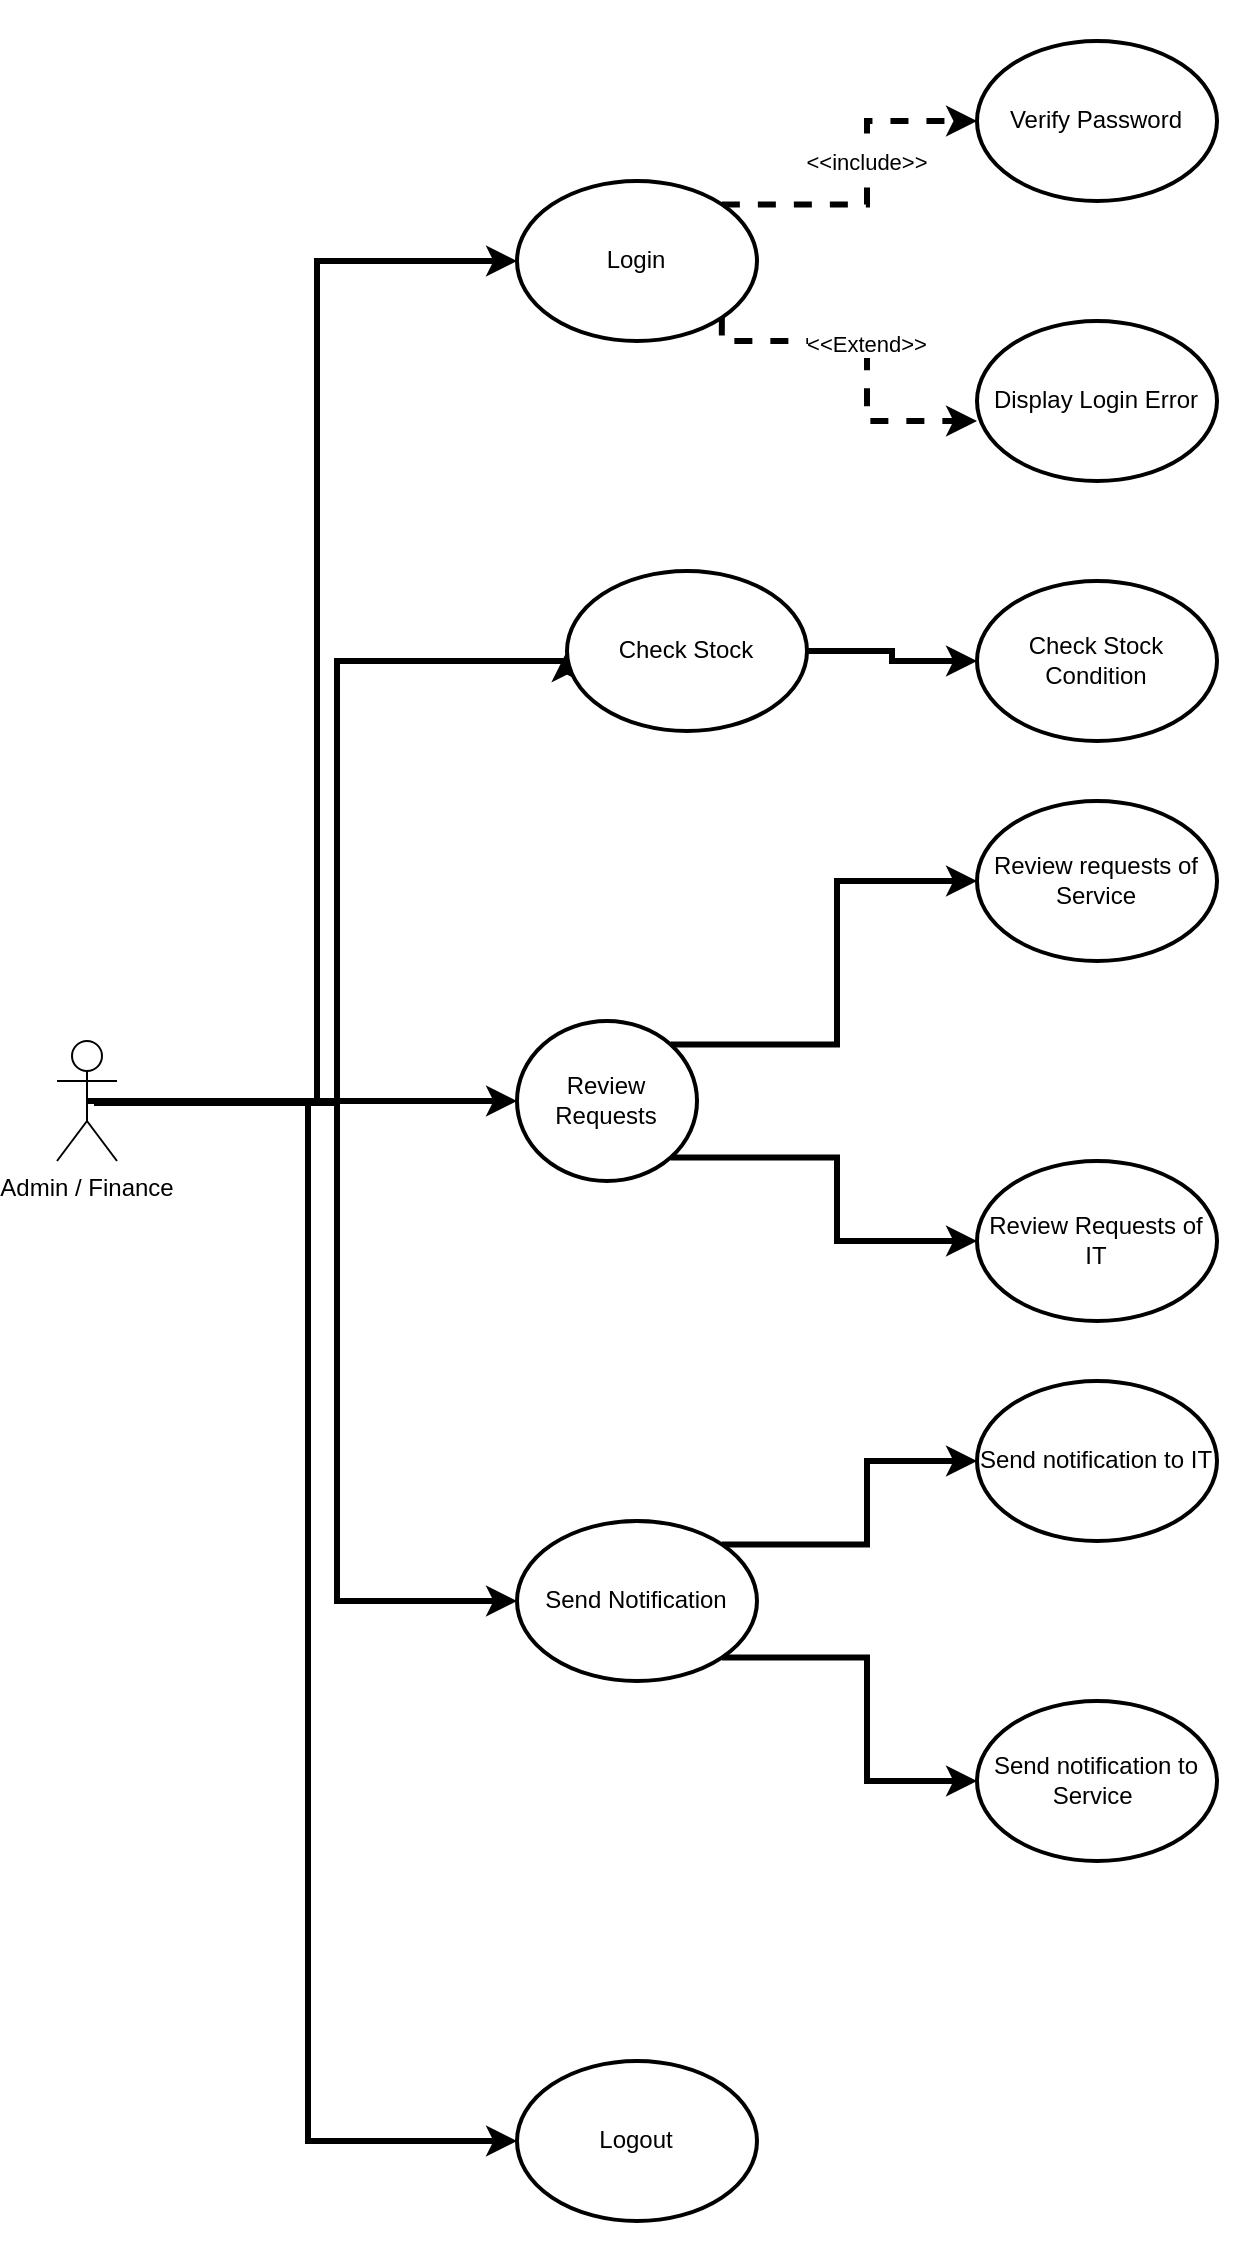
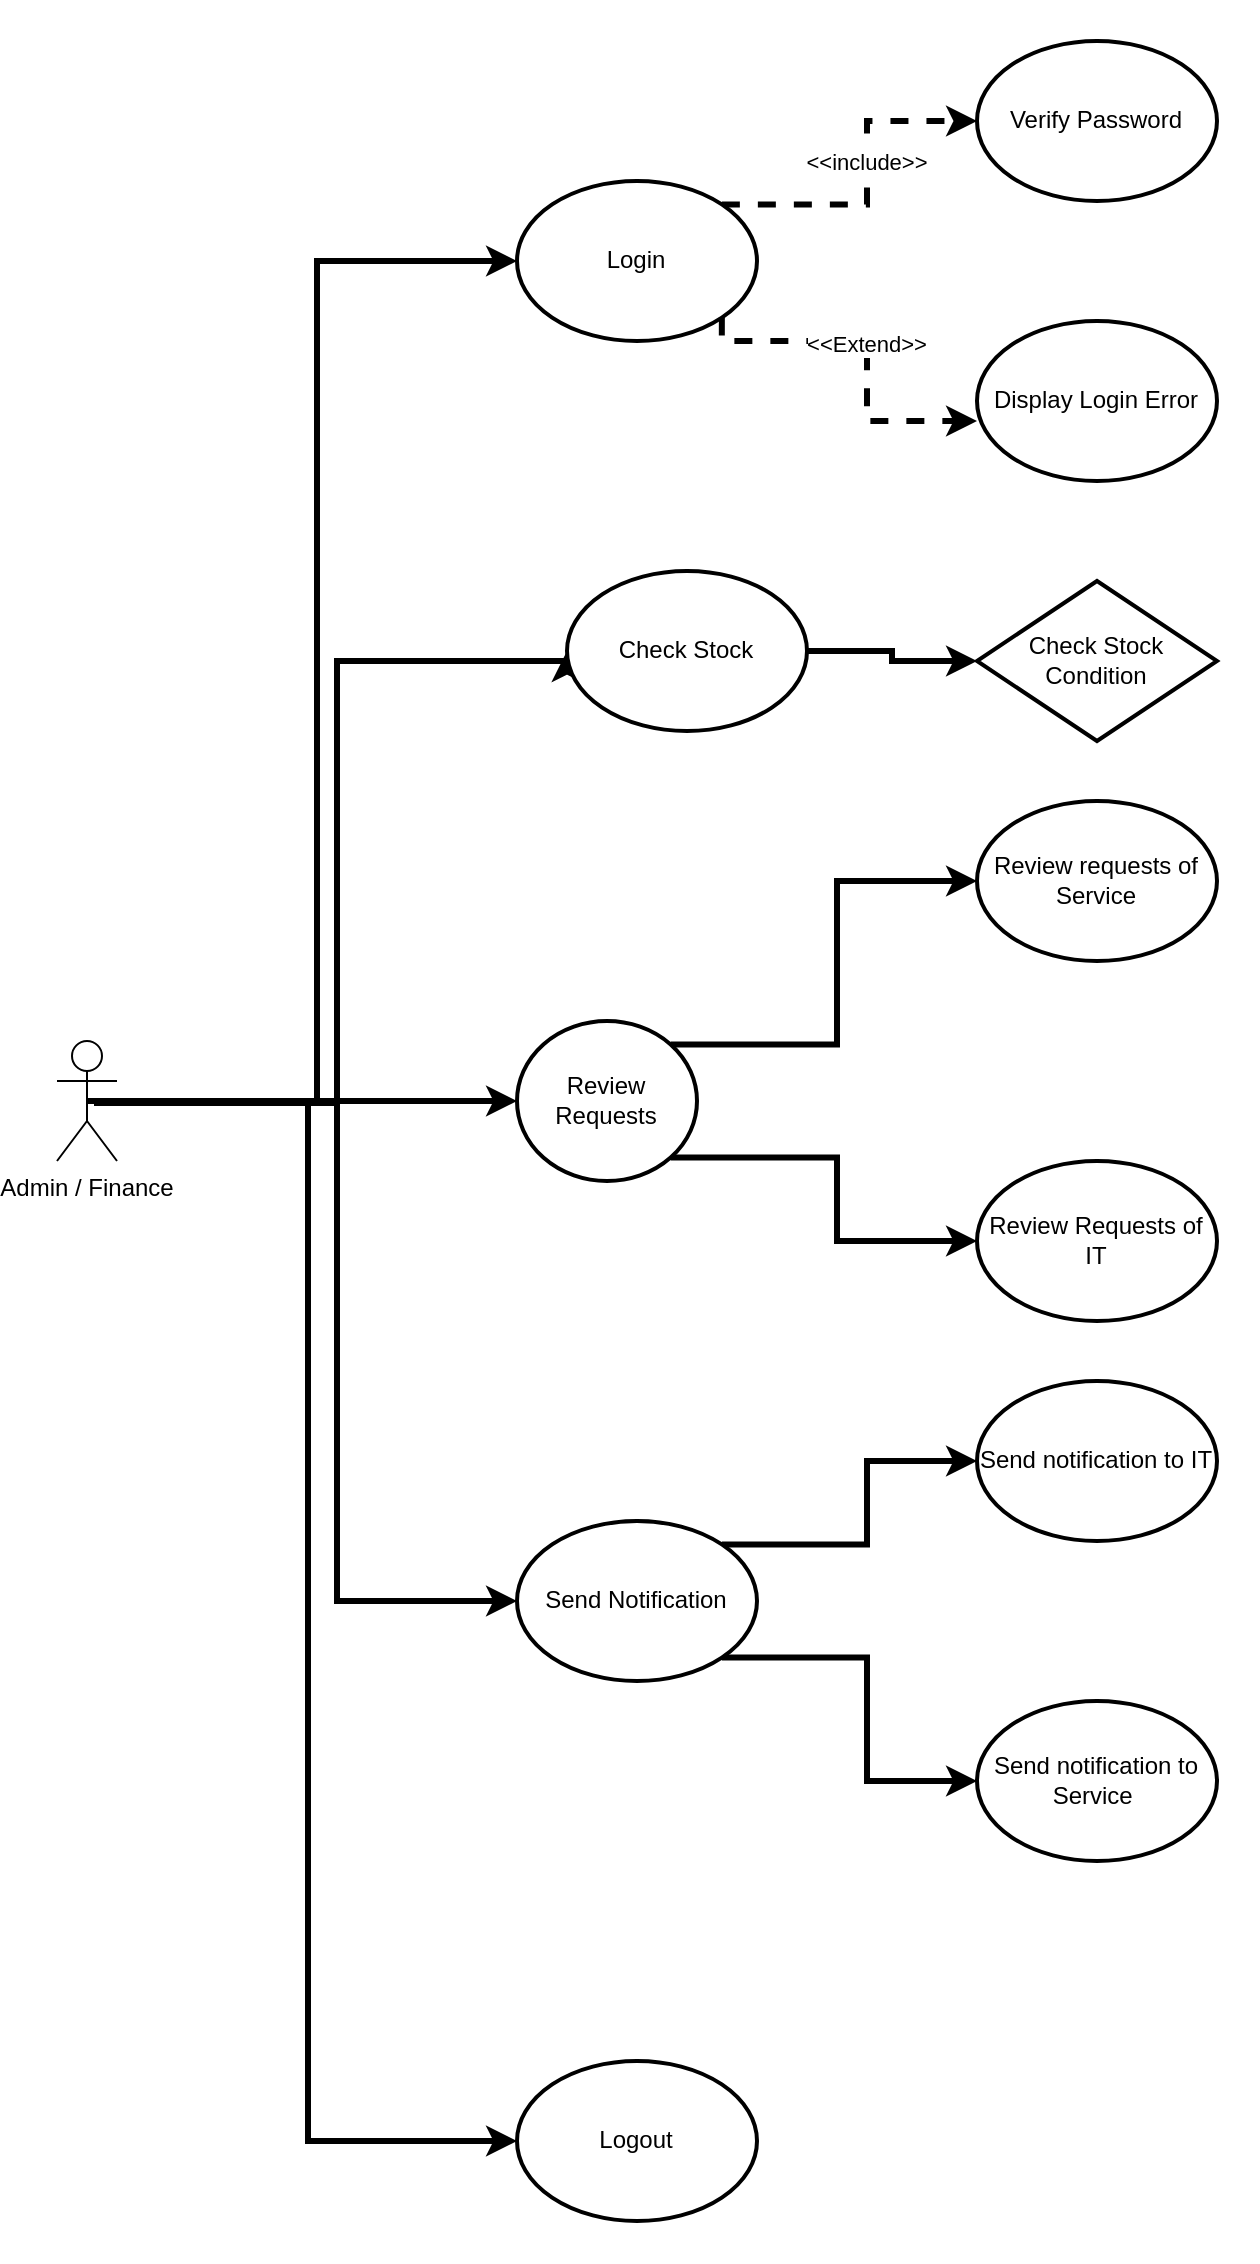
  <mxCell id="0" />
  <mxCell id="1" parent="0" />
  <mxCell id="2" style="edgeStyle=orthogonalEdgeStyle;rounded=0;orthogonalLoop=1;jettySize=auto;html=1;exitX=0.5;exitY=0.5;exitDx=0;exitDy=0;exitPerimeter=0;entryX=0;entryY=0.5;entryDx=0;entryDy=0;strokeWidth=3;" parent="1" source="7" target="10" edge="1"><mxGeometry relative="1" as="geometry"><Array as="points"><mxPoint x="150" y="550" /><mxPoint x="150" y="130" /></Array></mxGeometry></mxCell>
  <mxCell id="3" style="edgeStyle=orthogonalEdgeStyle;rounded=0;orthogonalLoop=1;jettySize=auto;html=1;entryX=0;entryY=0.5;entryDx=0;entryDy=0;strokeWidth=3;" parent="1" target="12" edge="1"><mxGeometry relative="1" as="geometry"><mxPoint x="40" y="550" as="sourcePoint" /><Array as="points"><mxPoint x="40" y="551" /><mxPoint x="160" y="551" /><mxPoint x="160" y="330" /></Array></mxGeometry></mxCell>
  <mxCell id="4" style="edgeStyle=orthogonalEdgeStyle;rounded=0;orthogonalLoop=1;jettySize=auto;html=1;exitX=0.5;exitY=0.5;exitDx=0;exitDy=0;exitPerimeter=0;strokeWidth=3;" parent="1" source="7" target="16" edge="1"><mxGeometry relative="1" as="geometry" /></mxCell>
  <mxCell id="5" style="edgeStyle=orthogonalEdgeStyle;rounded=0;orthogonalLoop=1;jettySize=auto;html=1;entryX=0;entryY=0.5;entryDx=0;entryDy=0;strokeWidth=3;" parent="1" source="7" target="21" edge="1"><mxGeometry relative="1" as="geometry"><Array as="points"><mxPoint x="160" y="550" /><mxPoint x="160" y="800" /></Array></mxGeometry></mxCell>
  <mxCell id="6" style="edgeStyle=orthogonalEdgeStyle;rounded=0;orthogonalLoop=1;jettySize=auto;html=1;entryX=0;entryY=0.5;entryDx=0;entryDy=0;strokeWidth=3;" parent="1" target="24" edge="1"><mxGeometry relative="1" as="geometry"><mxPoint x="40" y="550" as="sourcePoint" /></mxGeometry></mxCell>
  <mxCell id="7" value="Admin / Finance" style="shape=umlActor;verticalLabelPosition=bottom;verticalAlign=top;html=1;outlineConnect=0;" parent="1" vertex="1"><mxGeometry x="20" y="520" width="30" height="60" as="geometry" /></mxCell>
  <mxCell id="8" style="edgeStyle=orthogonalEdgeStyle;rounded=0;orthogonalLoop=1;jettySize=auto;html=1;exitX=1;exitY=0;exitDx=0;exitDy=0;entryX=0;entryY=0.5;entryDx=0;entryDy=0;dashed=1;strokeWidth=3;" parent="1" source="10" target="25" edge="1"><mxGeometry relative="1" as="geometry" /></mxCell>
  <mxCell id="9" value="&amp;lt;&amp;lt;include&amp;gt;&amp;gt;" style="edgeLabel;html=1;align=center;verticalAlign=middle;resizable=0;points=[];" parent="8" vertex="1" connectable="0"><mxGeometry x="0.114" y="1" relative="1" as="geometry"><mxPoint as="offset" /></mxGeometry></mxCell>
  <mxCell id="10" value="Login" style="ellipse;whiteSpace=wrap;html=1;strokeWidth=2;" parent="1" vertex="1"><mxGeometry x="250" y="90" width="120" height="80" as="geometry" /></mxCell>
  <mxCell id="11" style="edgeStyle=orthogonalEdgeStyle;rounded=0;orthogonalLoop=1;jettySize=auto;html=1;exitX=1;exitY=0.5;exitDx=0;exitDy=0;entryX=0;entryY=0.5;entryDx=0;entryDy=0;strokeWidth=3;" parent="1" source="12" target="13" edge="1"><mxGeometry relative="1" as="geometry" /></mxCell>
  <mxCell id="12" value="Check Stock" style="ellipse;whiteSpace=wrap;html=1;strokeWidth=2;" parent="1" vertex="1"><mxGeometry x="275" y="285" width="120" height="80" as="geometry" /></mxCell>
- <mxCell id="13" value="Check Stock Condition" style="ellipse;whiteSpace=wrap;html=1;strokeWidth=2;" parent="1" vertex="1"><mxGeometry x="480" y="290" width="120" height="80" as="geometry" /></mxCell>
+ <mxCell id="13" value="Check Stock Condition" style="rhombus;whiteSpace=wrap;html=1;strokeWidth=2;" parent="1" vertex="1"><mxGeometry x="480" y="290" width="120" height="80" as="geometry" /></mxCell>
  <mxCell id="14" style="edgeStyle=orthogonalEdgeStyle;rounded=0;orthogonalLoop=1;jettySize=auto;html=1;exitX=1;exitY=0;exitDx=0;exitDy=0;entryX=0;entryY=0.5;entryDx=0;entryDy=0;strokeWidth=3;" parent="1" source="16" target="17" edge="1"><mxGeometry relative="1" as="geometry" /></mxCell>
  <mxCell id="15" style="edgeStyle=orthogonalEdgeStyle;rounded=0;orthogonalLoop=1;jettySize=auto;html=1;exitX=1;exitY=1;exitDx=0;exitDy=0;entryX=0;entryY=0.5;entryDx=0;entryDy=0;strokeWidth=3;" parent="1" source="16" target="18" edge="1"><mxGeometry relative="1" as="geometry" /></mxCell>
  <mxCell id="16" value="Review Requests" style="ellipse;whiteSpace=wrap;html=1;strokeWidth=2;" parent="1" vertex="1"><mxGeometry x="250" y="510" width="90" height="80" as="geometry" /></mxCell>
  <mxCell id="17" value="Review requests of Service" style="ellipse;whiteSpace=wrap;html=1;strokeWidth=2;" parent="1" vertex="1"><mxGeometry x="480" y="400" width="120" height="80" as="geometry" /></mxCell>
  <mxCell id="18" value="Review Requests of IT" style="ellipse;whiteSpace=wrap;html=1;strokeWidth=2;" parent="1" vertex="1"><mxGeometry x="480" y="580" width="120" height="80" as="geometry" /></mxCell>
  <mxCell id="19" style="edgeStyle=orthogonalEdgeStyle;rounded=0;orthogonalLoop=1;jettySize=auto;html=1;exitX=1;exitY=0;exitDx=0;exitDy=0;entryX=0;entryY=0.5;entryDx=0;entryDy=0;strokeWidth=3;" parent="1" source="21" target="22" edge="1"><mxGeometry relative="1" as="geometry" /></mxCell>
  <mxCell id="20" style="edgeStyle=orthogonalEdgeStyle;rounded=0;orthogonalLoop=1;jettySize=auto;html=1;exitX=1;exitY=1;exitDx=0;exitDy=0;entryX=0;entryY=0.5;entryDx=0;entryDy=0;strokeWidth=3;" parent="1" source="21" target="23" edge="1"><mxGeometry relative="1" as="geometry" /></mxCell>
  <mxCell id="21" value="Send Notification" style="ellipse;whiteSpace=wrap;html=1;strokeWidth=2;" parent="1" vertex="1"><mxGeometry x="250" y="760" width="120" height="80" as="geometry" /></mxCell>
  <mxCell id="22" value="Send notification to IT" style="ellipse;whiteSpace=wrap;html=1;strokeWidth=2;" parent="1" vertex="1"><mxGeometry x="480" y="690" width="120" height="80" as="geometry" /></mxCell>
  <mxCell id="23" value="Send notification to Service&amp;nbsp;" style="ellipse;whiteSpace=wrap;html=1;strokeWidth=2;" parent="1" vertex="1"><mxGeometry x="480" y="850" width="120" height="80" as="geometry" /></mxCell>
  <mxCell id="24" value="Logout" style="ellipse;whiteSpace=wrap;html=1;strokeWidth=2;" parent="1" vertex="1"><mxGeometry x="250" y="1030" width="120" height="80" as="geometry" /></mxCell>
  <mxCell id="25" value="Verify Password" style="ellipse;whiteSpace=wrap;html=1;strokeWidth=2;" parent="1" vertex="1"><mxGeometry x="480" y="20" width="120" height="80" as="geometry" /></mxCell>
  <mxCell id="26" value="Display Login Error" style="ellipse;whiteSpace=wrap;html=1;strokeWidth=2;" parent="1" vertex="1"><mxGeometry x="480" y="160" width="120" height="80" as="geometry" /></mxCell>
  <mxCell id="27" style="edgeStyle=orthogonalEdgeStyle;rounded=0;orthogonalLoop=1;jettySize=auto;html=1;exitX=1;exitY=1;exitDx=0;exitDy=0;entryX=0;entryY=0.625;entryDx=0;entryDy=0;entryPerimeter=0;dashed=1;strokeWidth=3;" parent="1" source="10" target="26" edge="1"><mxGeometry relative="1" as="geometry"><Array as="points"><mxPoint x="352" y="170" /><mxPoint x="425" y="170" /><mxPoint x="425" y="210" /></Array></mxGeometry></mxCell>
  <mxCell id="28" value="&amp;lt;&amp;lt;Extend&amp;gt;&amp;gt;" style="edgeLabel;html=1;align=center;verticalAlign=middle;resizable=0;points=[];" parent="27" vertex="1" connectable="0"><mxGeometry x="-0.037" y="-1" relative="1" as="geometry"><mxPoint as="offset" /></mxGeometry></mxCell>
